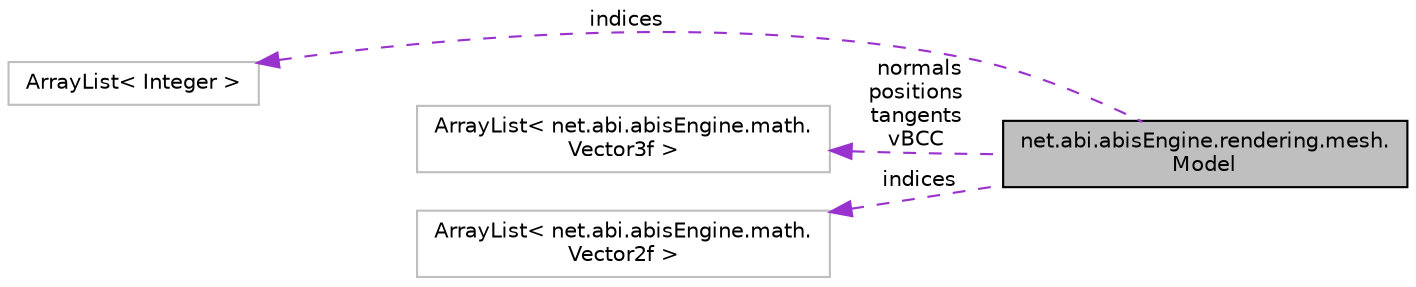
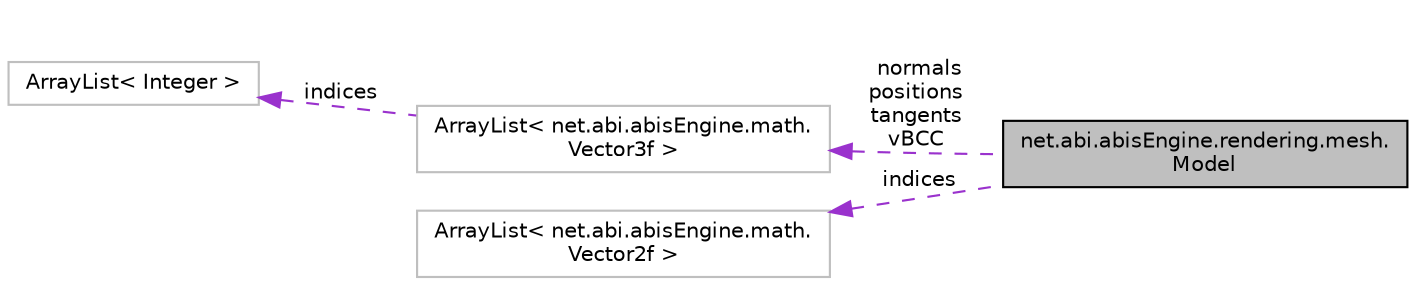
  digraph {
    rankdir=LR
    node [color=grey75 fillcolor=white fontname=Helvetica fontsize=10 shape=record style=filled]
    edge [color=darkorchid3 dir=back fontname=Helvetica fontsize=10 labelfontname=Helvetica labelfontsize=10 style=dashed]
    n1 [color=black fillcolor=grey75 fontcolor=black height=0.2 label="net.abi.abisEngine.rendering.mesh.\lModel" width=0.4]
    n2 [height=0.2 label="ArrayList\< Integer \>" width=0.4]
    n3 [height=0.2 label="ArrayList\< net.abi.abisEngine.math.\lVector2f \>" width=0.4]
    n4 [height=0.2 label="ArrayList\< net.abi.abisEngine.math.\lVector3f \>" width=0.4]
-   n2 -> n1 [label=" indices"]
+   n2 -> n4 [label=" indices"]
    n3 -> n1 [label=" indices"]
    n4 -> n1 [label=" normals\npositions\ntangents\nvBCC"]
  }
